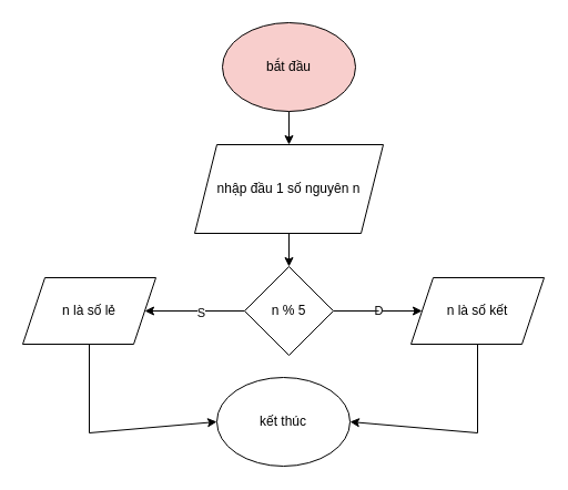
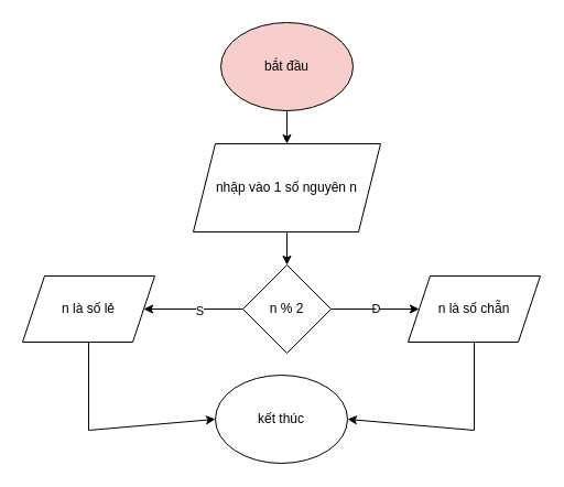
  <mxCell id="0" />
  <mxCell id="1" parent="0" />
  <mxCell id="2" style="edgeStyle=orthogonalEdgeStyle;rounded=0;orthogonalLoop=1;jettySize=auto;html=1;exitX=0.5;exitY=1;exitDx=0;exitDy=0;" edge="1" parent="1" source="3"><mxGeometry relative="1" as="geometry"><mxPoint x="260" y="130" as="targetPoint" /></mxGeometry></mxCell>
  <mxCell id="3" value="bắt đầu" style="ellipse;whiteSpace=wrap;html=1;fillColor=#f8cecc;" vertex="1" parent="1"><mxGeometry x="200" y="20" width="120" height="80" as="geometry" /></mxCell>
  <mxCell id="4" style="edgeStyle=orthogonalEdgeStyle;rounded=0;orthogonalLoop=1;jettySize=auto;html=1;exitX=0.5;exitY=1;exitDx=0;exitDy=0;" edge="1" parent="1" source="5"><mxGeometry relative="1" as="geometry"><mxPoint x="260" y="240" as="targetPoint" /></mxGeometry></mxCell>
- <mxCell id="5" value="nhập đầu 1 số nguyên n" style="shape=parallelogram;perimeter=parallelogramPerimeter;whiteSpace=wrap;html=1;fixedSize=1;" vertex="1" parent="1"><mxGeometry x="175" y="130" width="170" height="80" as="geometry" /></mxCell>
+ <mxCell id="5" value="nhập vào 1 số nguyên n" style="shape=parallelogram;perimeter=parallelogramPerimeter;whiteSpace=wrap;html=1;fixedSize=1;" vertex="1" parent="1"><mxGeometry x="175" y="130" width="170" height="80" as="geometry" /></mxCell>
  <mxCell id="6" style="edgeStyle=orthogonalEdgeStyle;rounded=0;orthogonalLoop=1;jettySize=auto;html=1;exitX=1;exitY=0.5;exitDx=0;exitDy=0;" edge="1" parent="1" source="10"><mxGeometry relative="1" as="geometry"><mxPoint x="380" y="280" as="targetPoint" /></mxGeometry></mxCell>
  <mxCell id="7" value="Đ" style="edgeLabel;html=1;align=center;verticalAlign=middle;resizable=0;points=[];" vertex="1" connectable="0" parent="6"><mxGeometry x="0.01" y="1" relative="1" as="geometry"><mxPoint as="offset" /></mxGeometry></mxCell>
  <mxCell id="8" style="edgeStyle=orthogonalEdgeStyle;rounded=0;orthogonalLoop=1;jettySize=auto;html=1;exitX=0;exitY=0.5;exitDx=0;exitDy=0;" edge="1" parent="1" source="10"><mxGeometry relative="1" as="geometry"><mxPoint x="130" y="280" as="targetPoint" /></mxGeometry></mxCell>
  <mxCell id="9" value="S" style="edgeLabel;html=1;align=center;verticalAlign=middle;resizable=0;points=[];" vertex="1" connectable="0" parent="8"><mxGeometry x="-0.12" y="1" relative="1" as="geometry"><mxPoint as="offset" /></mxGeometry></mxCell>
- <mxCell id="10" value="n % 5" style="rhombus;whiteSpace=wrap;html=1;" vertex="1" parent="1"><mxGeometry x="220" y="240" width="80" height="80" as="geometry" /></mxCell>
- <mxCell id="11" value="n là số kết" style="shape=parallelogram;perimeter=parallelogramPerimeter;whiteSpace=wrap;html=1;fixedSize=1;" vertex="1" parent="1"><mxGeometry x="370" y="250" width="120" height="60" as="geometry" /></mxCell>
+ <mxCell id="10" value="n % 2" style="rhombus;whiteSpace=wrap;html=1;" vertex="1" parent="1"><mxGeometry x="220" y="240" width="80" height="80" as="geometry" /></mxCell>
+ <mxCell id="11" value="n là số chẵn" style="shape=parallelogram;perimeter=parallelogramPerimeter;whiteSpace=wrap;html=1;fixedSize=1;" vertex="1" parent="1"><mxGeometry x="370" y="250" width="120" height="60" as="geometry" /></mxCell>
  <mxCell id="12" value="n là số lẻ" style="shape=parallelogram;perimeter=parallelogramPerimeter;whiteSpace=wrap;html=1;fixedSize=1;" vertex="1" parent="1"><mxGeometry x="20" y="250" width="120" height="60" as="geometry" /></mxCell>
  <mxCell id="13" value="kết thúc" style="ellipse;whiteSpace=wrap;html=1;" vertex="1" parent="1"><mxGeometry x="195" y="340" width="120" height="80" as="geometry" /></mxCell>
  <mxCell id="14" value="" style="endArrow=none;html=1;rounded=0;entryX=0.5;entryY=1;entryDx=0;entryDy=0;" edge="1" parent="1" target="12"><mxGeometry width="50" height="50" relative="1" as="geometry"><mxPoint x="80" y="390" as="sourcePoint" /><mxPoint x="300" y="340" as="targetPoint" /></mxGeometry></mxCell>
  <mxCell id="15" value="" style="endArrow=classic;html=1;rounded=0;entryX=0;entryY=0.5;entryDx=0;entryDy=0;" edge="1" parent="1" target="13"><mxGeometry width="50" height="50" relative="1" as="geometry"><mxPoint x="80" y="390" as="sourcePoint" /><mxPoint x="300" y="340" as="targetPoint" /></mxGeometry></mxCell>
  <mxCell id="16" value="" style="endArrow=none;html=1;rounded=0;entryX=0.5;entryY=1;entryDx=0;entryDy=0;" edge="1" parent="1" target="11"><mxGeometry width="50" height="50" relative="1" as="geometry"><mxPoint x="430" y="390" as="sourcePoint" /><mxPoint x="300" y="340" as="targetPoint" /></mxGeometry></mxCell>
  <mxCell id="17" value="" style="endArrow=classic;html=1;rounded=0;entryX=1;entryY=0.5;entryDx=0;entryDy=0;" edge="1" parent="1" target="13"><mxGeometry width="50" height="50" relative="1" as="geometry"><mxPoint x="430" y="390" as="sourcePoint" /><mxPoint x="300" y="340" as="targetPoint" /></mxGeometry></mxCell>
